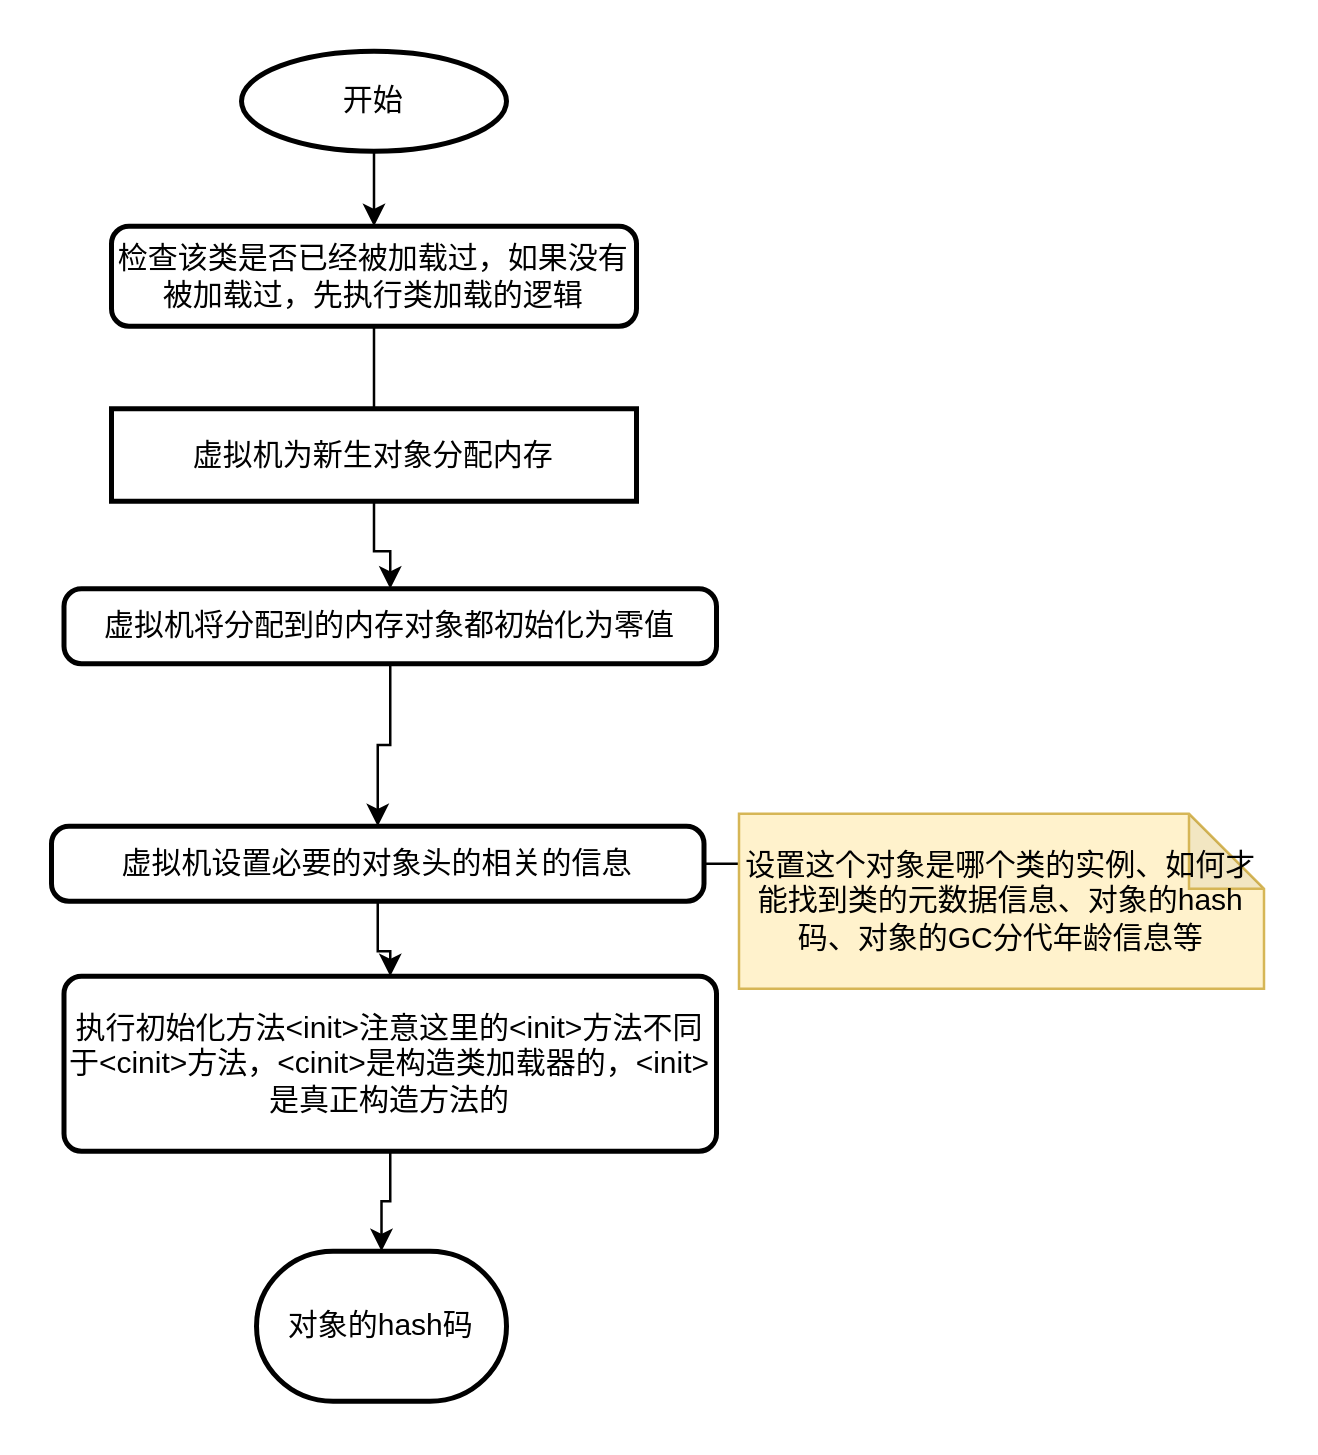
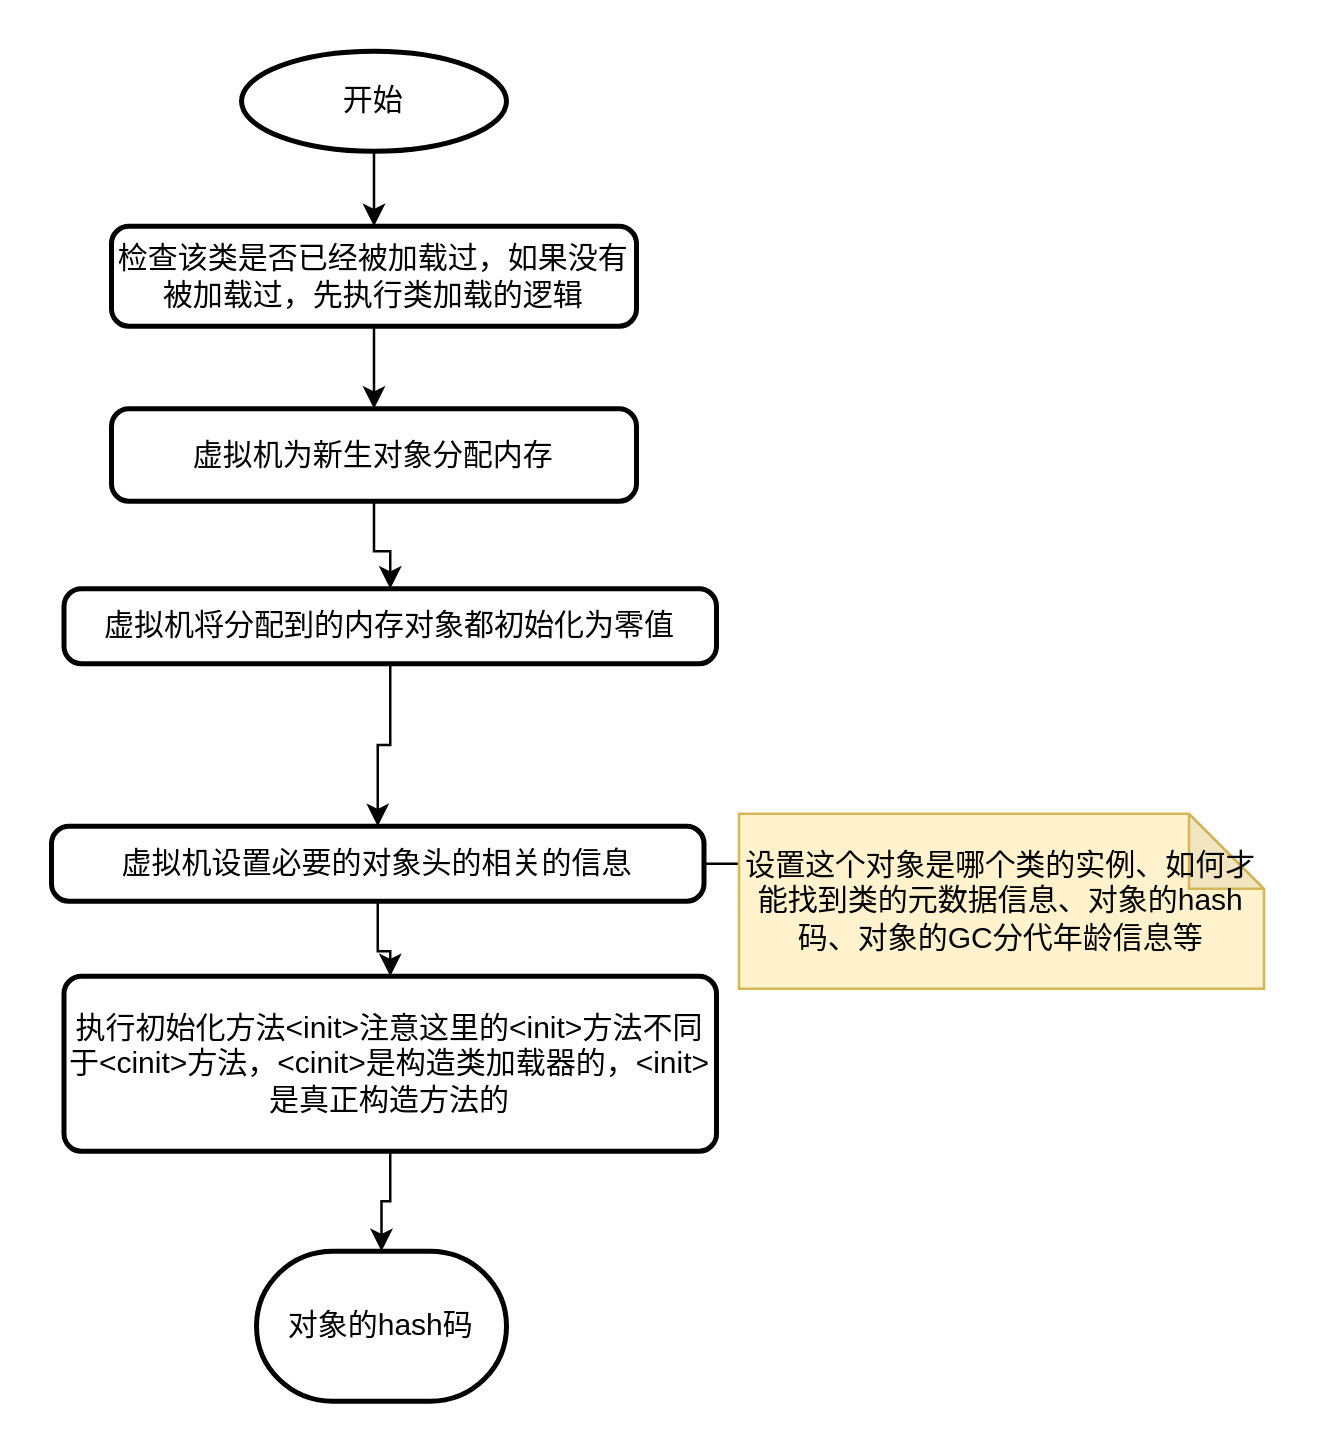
  <mxCell id="0" />
  <mxCell id="1" parent="0" />
  <mxCell id="2" value="" style="edgeStyle=orthogonalEdgeStyle;rounded=0;orthogonalLoop=1;jettySize=auto;html=1;" edge="1" parent="1" source="3" target="5"><mxGeometry relative="1" as="geometry" /></mxCell>
  <mxCell id="3" value="开始" style="strokeWidth=2;html=1;shape=mxgraph.flowchart.start_2;whiteSpace=wrap;" vertex="1" parent="1"><mxGeometry x="96" y="20" width="106" height="40" as="geometry" /></mxCell>
- <mxCell id="4" value="" style="edgeStyle=orthogonalEdgeStyle;rounded=0;orthogonalLoop=1;jettySize=auto;html=1;endArrow=none;" edge="1" parent="1" source="5" target="7"><mxGeometry relative="1" as="geometry" /></mxCell>
+ <mxCell id="4" value="" style="edgeStyle=orthogonalEdgeStyle;rounded=0;orthogonalLoop=1;jettySize=auto;html=1;" edge="1" parent="1" source="5" target="7"><mxGeometry relative="1" as="geometry" /></mxCell>
  <mxCell id="5" value="&lt;span&gt;检查该类是否已经被加载过，如果没有被加载过，先执行类加载的逻辑&lt;/span&gt;" style="rounded=1;whiteSpace=wrap;html=1;absoluteArcSize=1;arcSize=14;strokeWidth=2;" vertex="1" parent="1"><mxGeometry x="44" y="90" width="210" height="40" as="geometry" /></mxCell>
  <mxCell id="6" value="" style="edgeStyle=orthogonalEdgeStyle;rounded=0;orthogonalLoop=1;jettySize=auto;html=1;" edge="1" parent="1" source="7" target="9"><mxGeometry relative="1" as="geometry" /></mxCell>
- <mxCell id="7" value="虚拟机为新生对象分配内存" style="whiteSpace=wrap;html=1;absoluteArcSize=1;arcSize=14;strokeWidth=2;rounded=0;" vertex="1" parent="1"><mxGeometry x="44" y="163" width="210" height="37" as="geometry" /></mxCell>
+ <mxCell id="7" value="虚拟机为新生对象分配内存" style="rounded=1;whiteSpace=wrap;html=1;absoluteArcSize=1;arcSize=14;strokeWidth=2;" vertex="1" parent="1"><mxGeometry x="44" y="163" width="210" height="37" as="geometry" /></mxCell>
  <mxCell id="8" value="" style="edgeStyle=orthogonalEdgeStyle;rounded=0;orthogonalLoop=1;jettySize=auto;html=1;" edge="1" parent="1" source="9" target="12"><mxGeometry relative="1" as="geometry" /></mxCell>
  <mxCell id="9" value="虚拟机将分配到的内存对象都初始化为零值" style="rounded=1;whiteSpace=wrap;html=1;absoluteArcSize=1;arcSize=14;strokeWidth=2;" vertex="1" parent="1"><mxGeometry x="25" y="235" width="261" height="30" as="geometry" /></mxCell>
  <mxCell id="10" value="" style="edgeStyle=orthogonalEdgeStyle;rounded=0;orthogonalLoop=1;jettySize=auto;html=1;" edge="1" parent="1" source="12" target="14"><mxGeometry relative="1" as="geometry" /></mxCell>
  <mxCell id="11" value="" style="edgeStyle=orthogonalEdgeStyle;rounded=0;orthogonalLoop=1;jettySize=auto;html=1;" edge="1" parent="1" source="12" target="15"><mxGeometry relative="1" as="geometry" /></mxCell>
  <mxCell id="12" value="虚拟机设置必要的对象头的相关的信息" style="rounded=1;whiteSpace=wrap;html=1;absoluteArcSize=1;arcSize=14;strokeWidth=2;" vertex="1" parent="1"><mxGeometry x="20" y="330" width="261" height="30" as="geometry" /></mxCell>
  <mxCell id="13" value="" style="edgeStyle=orthogonalEdgeStyle;rounded=0;orthogonalLoop=1;jettySize=auto;html=1;" edge="1" parent="1" source="14" target="16"><mxGeometry relative="1" as="geometry" /></mxCell>
  <mxCell id="14" value="执行初始化方法&amp;lt;init&amp;gt;注意这里的&amp;lt;init&amp;gt;方法不同于&amp;lt;cinit&amp;gt;方法，&amp;lt;cinit&amp;gt;是构造类加载器的，&amp;lt;init&amp;gt;是真正构造方法的" style="rounded=1;whiteSpace=wrap;html=1;absoluteArcSize=1;arcSize=14;strokeWidth=2;" vertex="1" parent="1"><mxGeometry x="25" y="390" width="261" height="70" as="geometry" /></mxCell>
  <mxCell id="15" value="设置这个对象是哪个类的实例、如何才能找到类的元数据信息、对象的hash码、对象的GC分代年龄信息等" style="shape=note;whiteSpace=wrap;html=1;backgroundOutline=1;darkOpacity=0.05;fillColor=#fff2cc;strokeColor=#d6b656;" vertex="1" parent="1"><mxGeometry x="295" y="325" width="210" height="70" as="geometry" /></mxCell>
  <mxCell id="16" value="对象的hash码" style="strokeWidth=2;html=1;shape=mxgraph.flowchart.terminator;whiteSpace=wrap;" vertex="1" parent="1"><mxGeometry x="102" y="500" width="100" height="60" as="geometry" /></mxCell>
